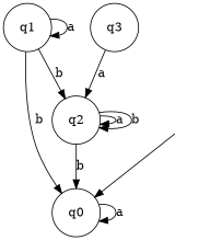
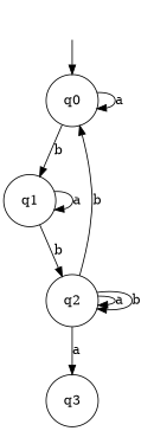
  digraph {
    node [shape=circle]
    n1 [label=<<TABLE BORDER="0" CELLBORDER="0" CELLSPACING="0"><TR><TD>q0</TD></TR></TABLE>>]
    n2 [label=<<TABLE BORDER="0" CELLBORDER="0" CELLSPACING="0"><TR><TD>q1</TD></TR></TABLE>>]
    n3 [label=<<TABLE BORDER="0" CELLBORDER="0" CELLSPACING="0"><TR><TD>q2</TD></TR></TABLE>>]
    n4 [label=<<TABLE BORDER="0" CELLBORDER="0" CELLSPACING="0"><TR><TD>q3</TD></TR></TABLE>>]
    n5 [label=<<TABLE BORDER="0" CELLBORDER="" CELLSPACING="0"><TR><TD>_nil</TD></TR></TABLE>> style=invis shape=""]
    n1 -> n1 [label=a]
-   n2 -> n1 [label=b]
+   n1 -> n2 [label=b]
    n2 -> n2 [label=a]
    n2 -> n3 [label=b]
    n3 -> n1 [label=b]
    n3 -> n3 [label=a]
    n3 -> n3 [label=b]
-   n4 -> n3 [label=a]
+   n3 -> n4 [label=a]
    n5 -> n1
  }
